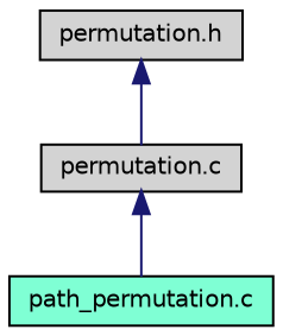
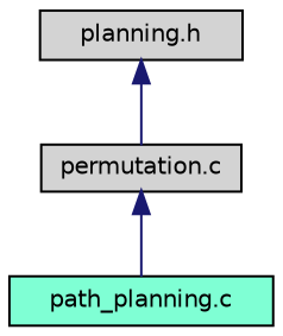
  digraph {
    node [color=black fillcolor=lightgrey fontname=Helvetica fontsize=10 shape=record style=filled]
    edge [color=midnightblue dir=back fontname=Helvetica fontsize=10 labelfontname=Helvetica labelfontsize=10 style=solid]
-   n1 [fontcolor=black height=0.2 label="permutation.h" width=0.4]
+   n1 [fontcolor=black height=0.2 label="planning.h" width=0.4]
    n2 [height=0.2 label="permutation.c" width=0.4]
-   n3 [fillcolor=aquamarine height=0.2 label="path_permutation.c" width=0.4]
+   n3 [fillcolor=aquamarine height=0.2 label="path_planning.c" width=0.4]
    n1 -> n2
    n2 -> n3
  }
